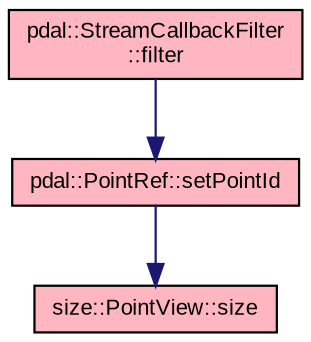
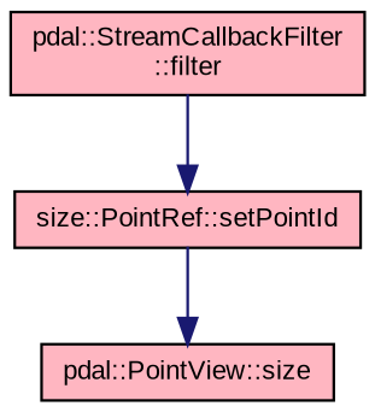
  digraph {
    fontname="Liberation Sans"
    rankdir=TB
    node [color=black fillcolor=lightpink fontname="Liberation Sans" fontsize=10 shape=record style=filled]
    edge [color=midnightblue fontname="Liberation Sans" fontsize=10 labelfontname=Helvetica labelfontsize=10 style=solid]
    n1 [fontcolor=black height=0.2 label="pdal::StreamCallbackFilter\l::filter" width=0.4]
-   n2 [height=0.2 label="pdal::PointRef::setPointId" width=0.4]
-   n3 [height=0.2 label="size::PointView::size" width=0.4]
+   n2 [height=0.2 label="size::PointRef::setPointId" width=0.4]
+   n3 [height=0.2 label="pdal::PointView::size" width=0.4]
    n1 -> n2
    n2 -> n3
  }
